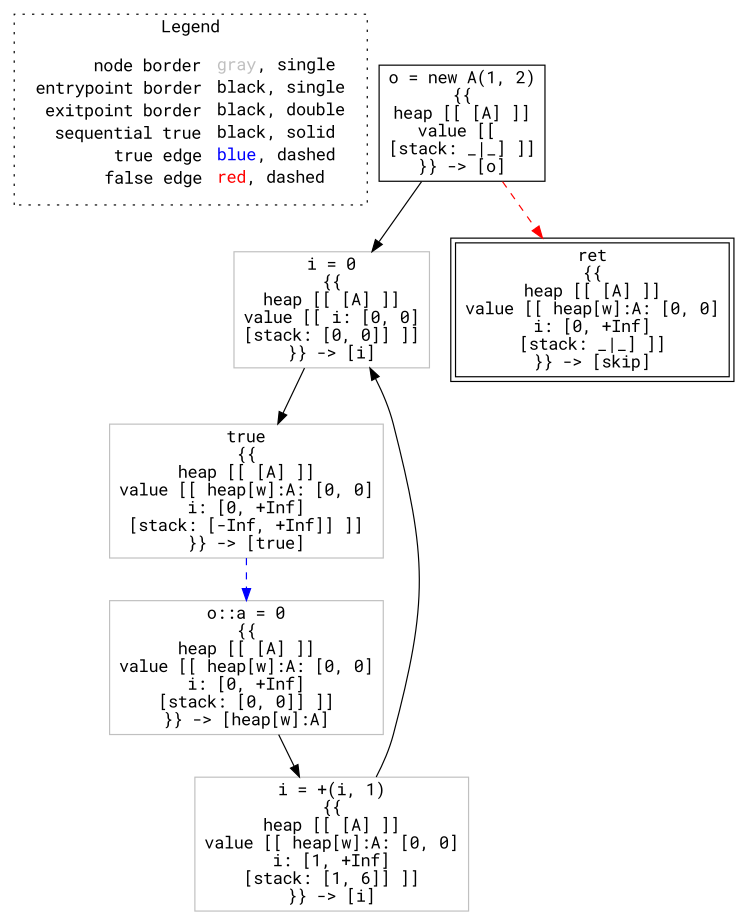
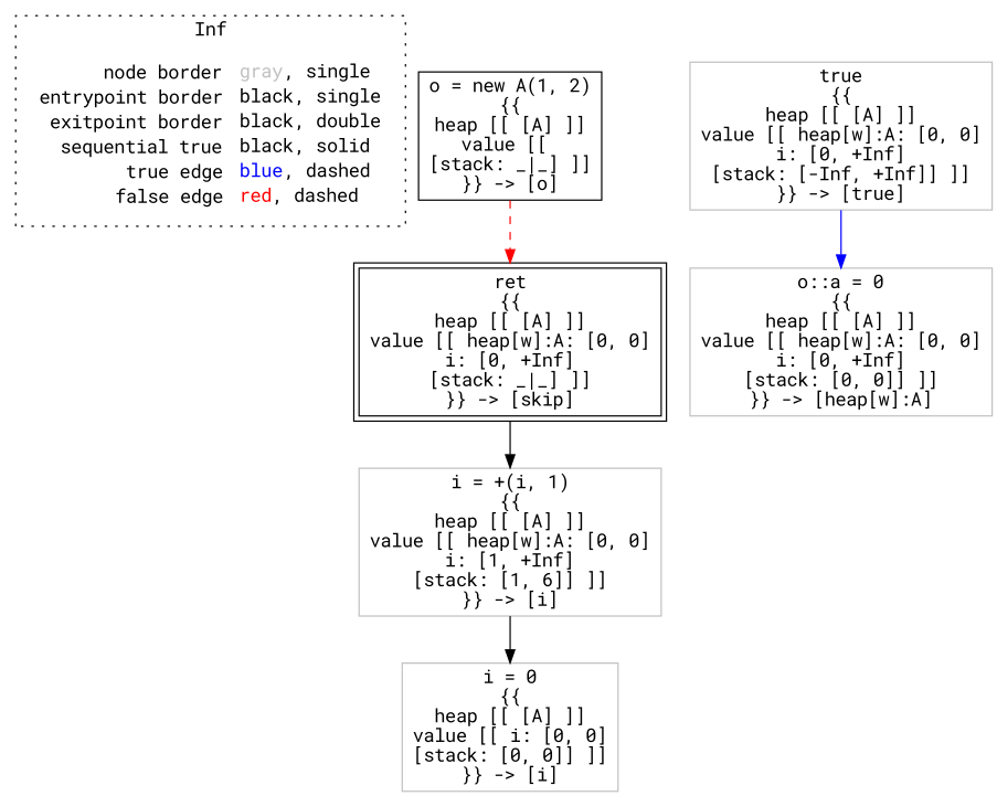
  digraph {
    fontname="Roboto Mono"
    node [fontname="Roboto Mono" shape=rect color=gray]
    edge [color=black fontname="Roboto Mono"]
    n1 [label=<<table border="0" cellpadding="2" cellspacing="0" cellborder="0"><tr><td align="right">node border&nbsp;</td><td align="left"><font color="gray">gray</font>, single</td></tr><tr><td align="right">entrypoint border&nbsp;</td><td align="left"><font color="black">black</font>, single</td></tr><tr><td align="right">exitpoint border&nbsp;</td><td align="left"><font color="black">black</font>, double</td></tr><tr><td align="right">sequential true&nbsp;</td><td align="left"><font color="black">black</font>, solid</td></tr><tr><td align="right">true edge&nbsp;</td><td align="left"><font color="blue">blue</font>, dashed</td></tr><tr><td align="right">false edge&nbsp;</td><td align="left"><font color="red">red</font>, dashed</td></tr></table>> shape=plaintext color=""]
    n2 [color=black label=<o = new A(1, 2)<BR/>{{<BR/>heap [[ [A] ]]<BR/>value [[ <BR/>[stack: _|_] ]]<BR/>}} -&gt; [o]>]
    n3 [label=<i = 0<BR/>{{<BR/>heap [[ [A] ]]<BR/>value [[ i: [0, 0]<BR/>[stack: [0, 0]] ]]<BR/>}} -&gt; [i]>]
    n4 [color=black label=<ret<BR/>{{<BR/>heap [[ [A] ]]<BR/>value [[ heap[w]:A: [0, 0]<BR/>i: [0, +Inf]<BR/>[stack: _|_] ]]<BR/>}} -&gt; [skip]> peripheries=2]
    n5 [label=<true<BR/>{{<BR/>heap [[ [A] ]]<BR/>value [[ heap[w]:A: [0, 0]<BR/>i: [0, +Inf]<BR/>[stack: [-Inf, +Inf]] ]]<BR/>}} -&gt; [true]>]
    n6 [label=<o::a = 0<BR/>{{<BR/>heap [[ [A] ]]<BR/>value [[ heap[w]:A: [0, 0]<BR/>i: [0, +Inf]<BR/>[stack: [0, 0]] ]]<BR/>}} -&gt; [heap[w]:A]>]
    n7 [label=<i = +(i, 1)<BR/>{{<BR/>heap [[ [A] ]]<BR/>value [[ heap[w]:A: [0, 0]<BR/>i: [1, +Inf]<BR/>[stack: [1, 6]] ]]<BR/>}} -&gt; [i]>]
    subgraph cluster_1 {
-     label=Legend
+     label=Inf
      style=dotted
      n1
    }
-   n2 -> n3
    n2 -> n4 [color=red style=dashed]
-   n3 -> n5
-   n5 -> n6 [color=blue style=dashed]
-   n6 -> n7
+   n5 -> n6 [color=blue style=solid]
+   n4 -> n7
    n7 -> n3
  }
